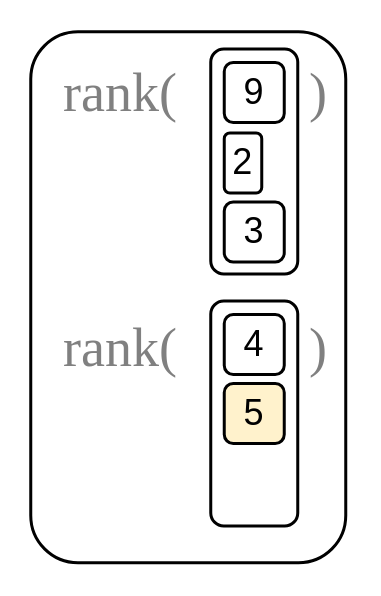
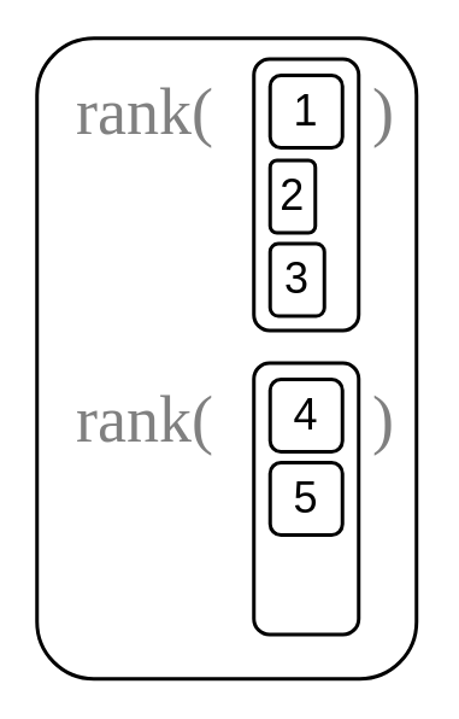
  <mxCell id="0" />
  <mxCell id="1" parent="0" />
  <mxCell id="2" value="" style="rounded=1;whiteSpace=wrap;html=1;strokeWidth=2;perimeterSpacing=0;" vertex="1" parent="1"><mxGeometry x="20" y="20.5" width="210" height="354" as="geometry" /></mxCell>
  <mxCell id="3" value="" style="group" vertex="1" connectable="0" parent="1"><mxGeometry x="140" y="32" width="58" height="331" as="geometry" /></mxCell>
  <mxCell id="4" value="" style="rounded=1;whiteSpace=wrap;html=1;strokeWidth=2;" vertex="1" parent="3"><mxGeometry width="58" height="150" as="geometry" /></mxCell>
- <mxCell id="5" value="&lt;font style=&quot;font-size: 24px&quot;&gt;9&lt;/font&gt;" style="rounded=1;whiteSpace=wrap;html=1;strokeWidth=2;" vertex="1" parent="3"><mxGeometry x="9" y="9" width="40" height="40" as="geometry" /></mxCell>
+ <mxCell id="5" value="&lt;font style=&quot;font-size: 24px&quot;&gt;1&lt;/font&gt;" style="rounded=1;whiteSpace=wrap;html=1;strokeWidth=2;" vertex="1" parent="3"><mxGeometry x="9" y="9" width="40" height="40" as="geometry" /></mxCell>
  <mxCell id="6" value="2" style="rounded=1;whiteSpace=wrap;html=1;fontSize=24;strokeWidth=2;" vertex="1" parent="3"><mxGeometry x="9" y="56" width="25" height="40" as="geometry" /></mxCell>
- <mxCell id="7" value="3" style="rounded=1;whiteSpace=wrap;html=1;fontSize=24;strokeWidth=2;" vertex="1" parent="3"><mxGeometry x="9" y="102" width="40" height="40" as="geometry" /></mxCell>
+ <mxCell id="7" value="3" style="rounded=1;whiteSpace=wrap;html=1;fontSize=24;strokeWidth=2;" vertex="1" parent="3"><mxGeometry x="9" y="102" width="30" height="40" as="geometry" /></mxCell>
  <mxCell id="8" value="" style="group" vertex="1" connectable="0" parent="3"><mxGeometry x="9" y="190" width="49" height="141" as="geometry" /></mxCell>
  <mxCell id="9" value="" style="rounded=1;whiteSpace=wrap;html=1;strokeWidth=2;" vertex="1" parent="8"><mxGeometry x="-9" y="-22" width="58" height="150" as="geometry" /></mxCell>
  <mxCell id="10" value="4" style="rounded=1;whiteSpace=wrap;html=1;fontSize=24;strokeWidth=2;" vertex="1" parent="8"><mxGeometry y="-13" width="40" height="40" as="geometry" /></mxCell>
- <mxCell id="11" value="5" style="rounded=1;whiteSpace=wrap;html=1;fontSize=24;strokeWidth=2;fillColor=#fff2cc;" vertex="1" parent="8"><mxGeometry y="33" width="40" height="40" as="geometry" /></mxCell>
+ <mxCell id="11" value="5" style="rounded=1;whiteSpace=wrap;html=1;fontSize=24;strokeWidth=2;" vertex="1" parent="8"><mxGeometry y="33" width="40" height="40" as="geometry" /></mxCell>
  <mxCell id="12" value="" style="group" vertex="1" connectable="0" parent="1"><mxGeometry x="60" y="52" width="172" height="20" as="geometry" /></mxCell>
  <mxCell id="13" value="&lt;font style=&quot;font-size: 36px&quot;&gt;rank(&lt;/font&gt;" style="text;html=1;strokeColor=none;fillColor=none;align=center;verticalAlign=middle;whiteSpace=wrap;rounded=0;fontFamily=Lucida Console;fontColor=#808080;" vertex="1" parent="12"><mxGeometry width="40" height="20" as="geometry" /></mxCell>
  <mxCell id="14" value="&lt;font style=&quot;font-size: 36px&quot;&gt;)&lt;/font&gt;" style="text;html=1;strokeColor=none;fillColor=none;align=center;verticalAlign=middle;whiteSpace=wrap;rounded=0;fontFamily=Lucida Console;fontColor=#808080;" vertex="1" parent="12"><mxGeometry x="132" width="40" height="20" as="geometry" /></mxCell>
  <mxCell id="15" value="&lt;font style=&quot;font-size: 36px&quot;&gt;rank(&lt;/font&gt;" style="text;html=1;strokeColor=none;fillColor=none;align=center;verticalAlign=middle;whiteSpace=wrap;rounded=0;fontFamily=Lucida Console;fontColor=#808080;" vertex="1" parent="1"><mxGeometry x="60" y="222" width="40" height="20" as="geometry" /></mxCell>
  <mxCell id="16" value="&lt;font style=&quot;font-size: 36px&quot;&gt;)&lt;/font&gt;" style="text;html=1;strokeColor=none;fillColor=none;align=center;verticalAlign=middle;whiteSpace=wrap;rounded=0;fontFamily=Lucida Console;fontColor=#808080;" vertex="1" parent="1"><mxGeometry x="192" y="222" width="40" height="20" as="geometry" /></mxCell>
